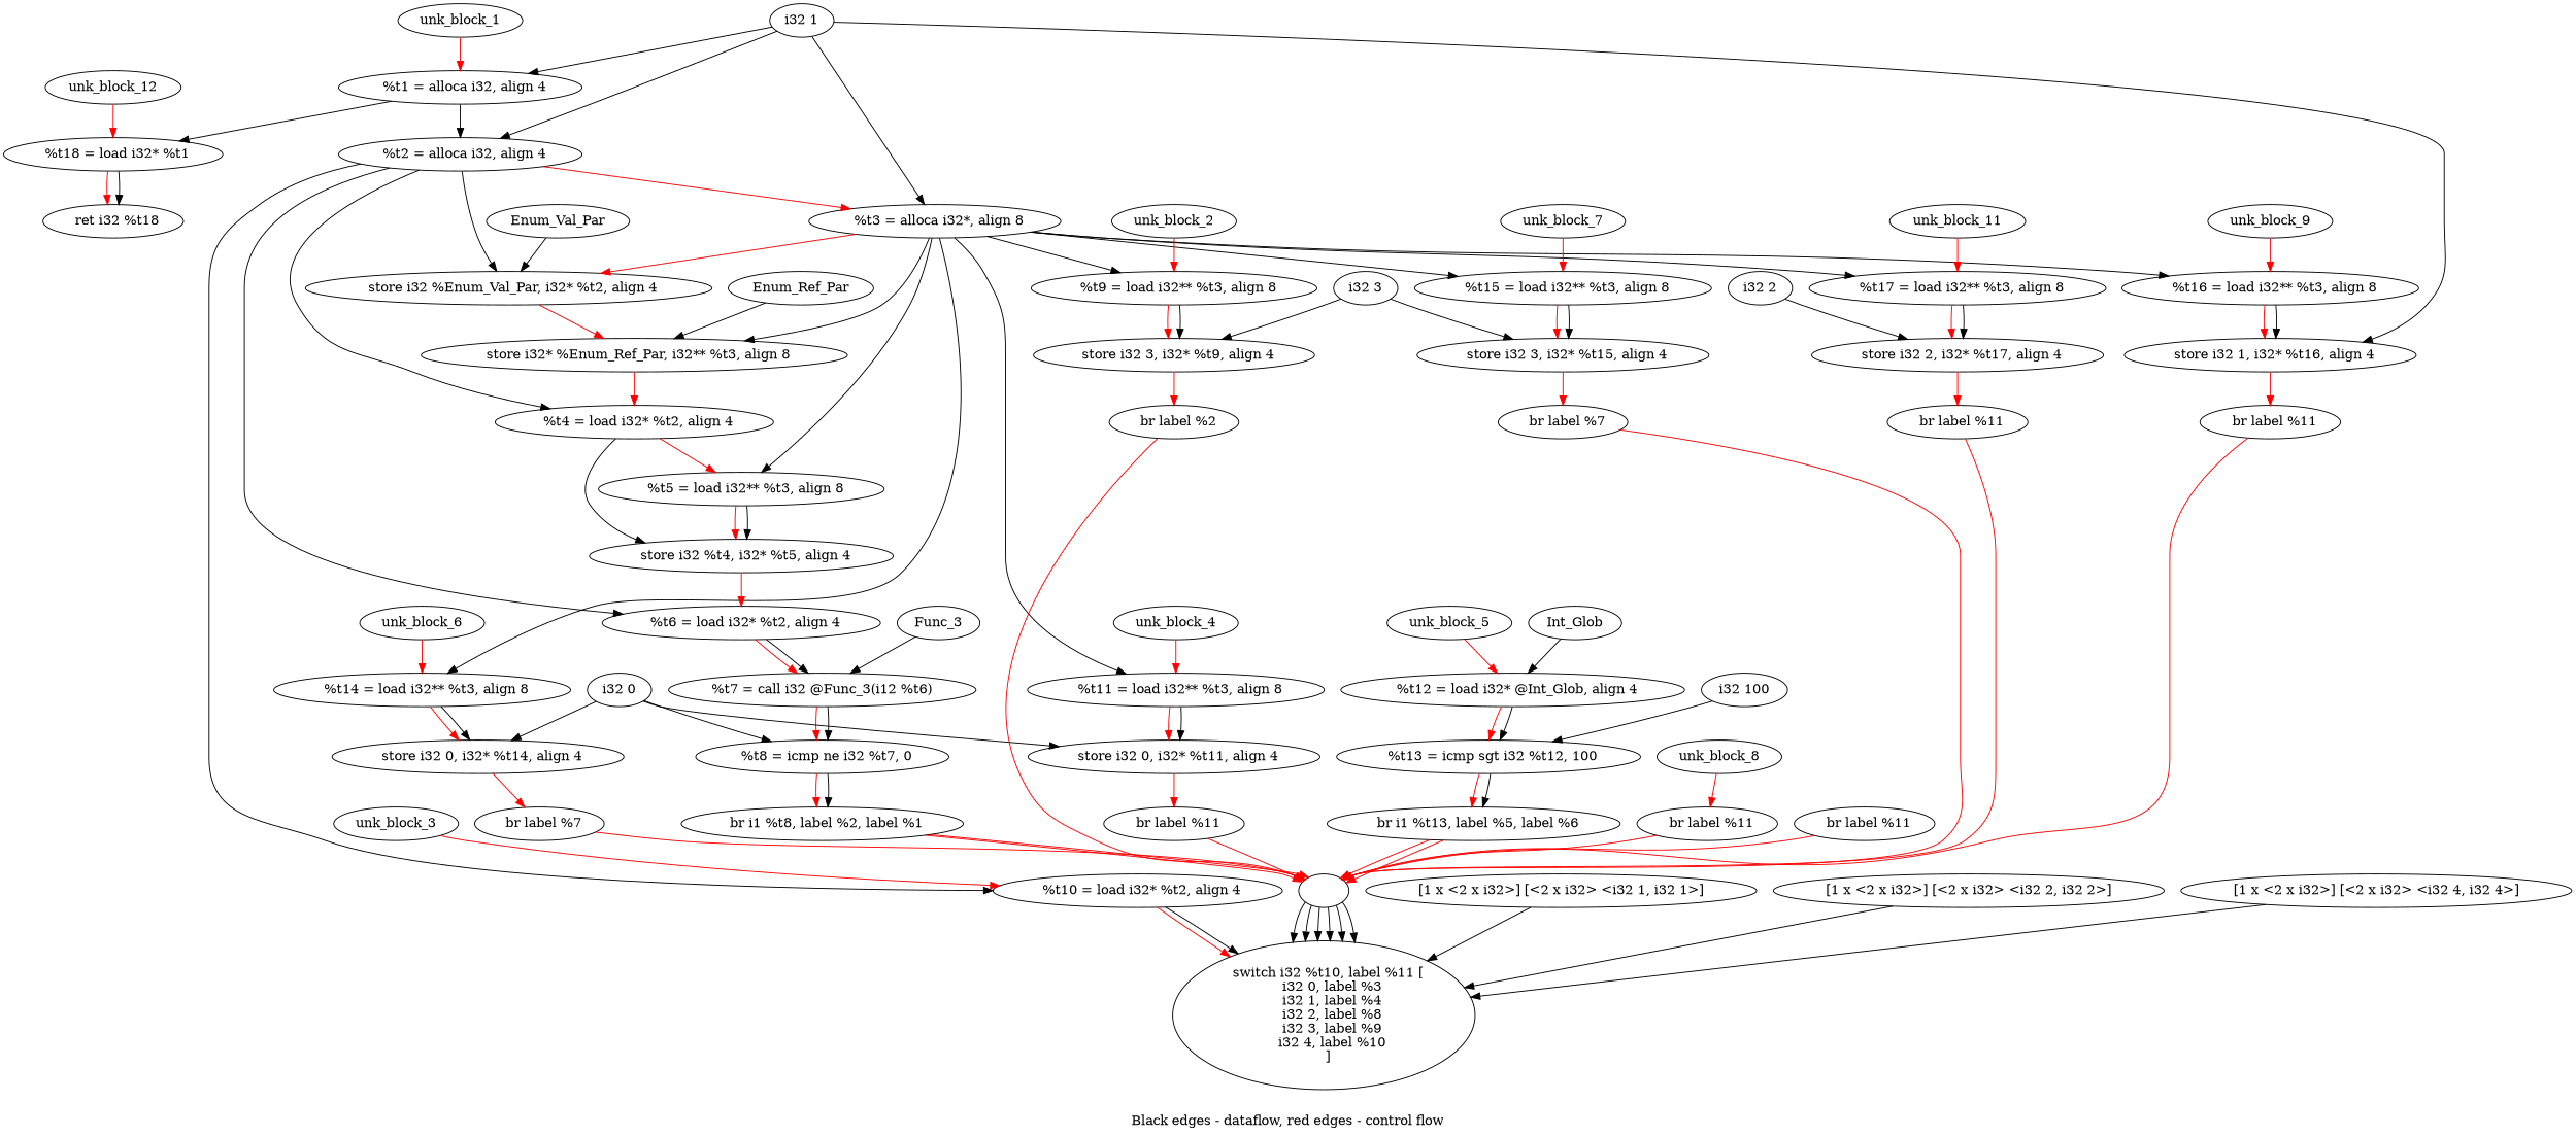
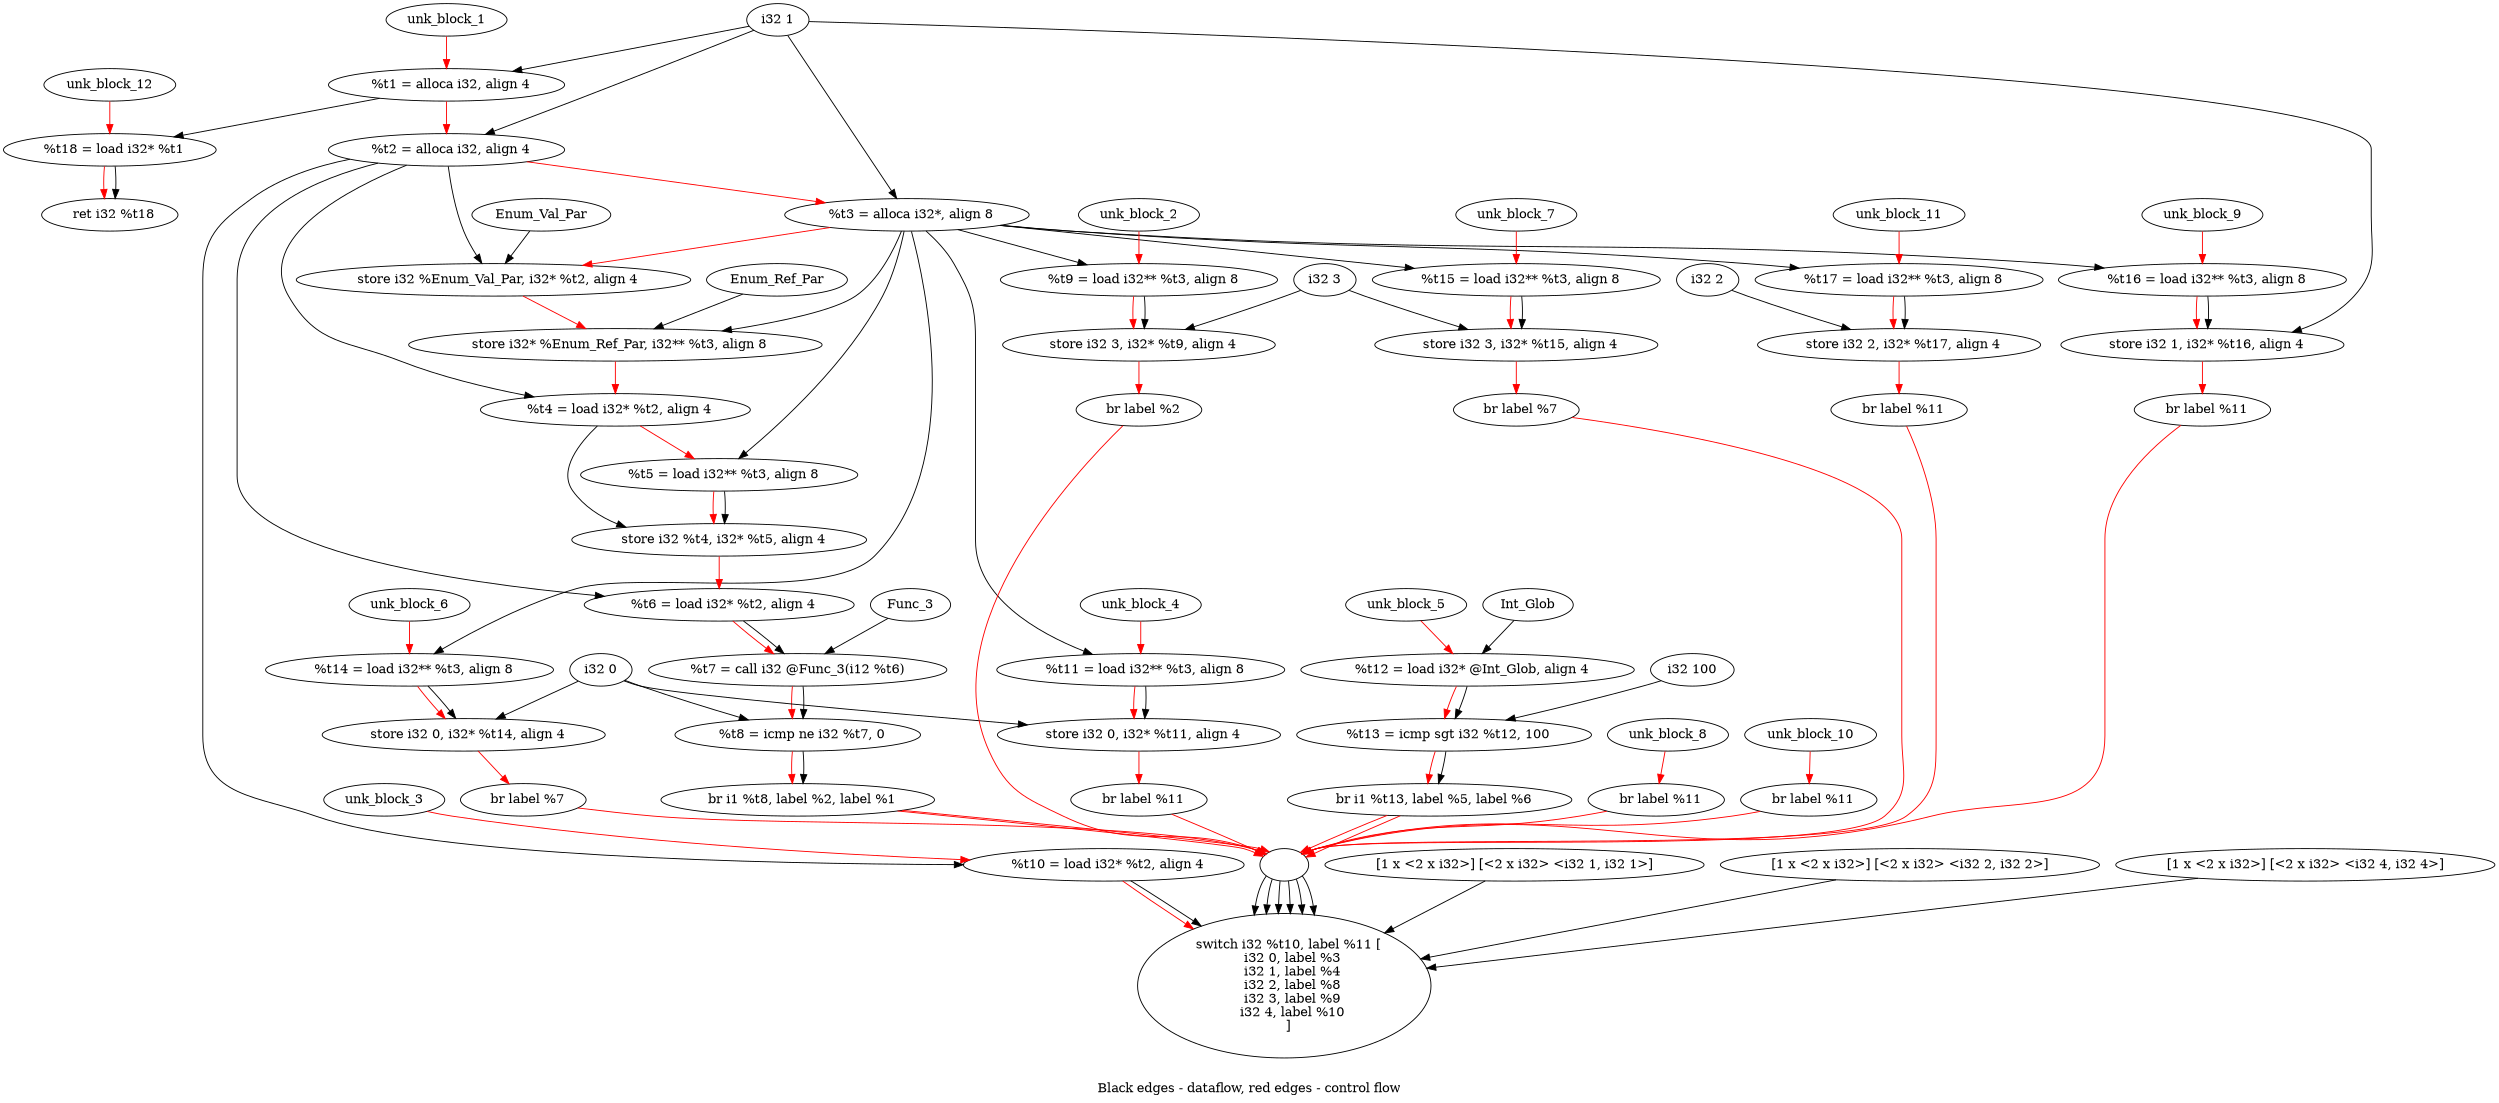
  digraph {
    compound=true
    label="Black edges - dataflow, red edges - control flow"
    n1 [label="  %t1 = alloca i32, align 4"]
    n2 [label="  %t2 = alloca i32, align 4"]
    n3 [label="  %t18 = load i32* %t1"]
    n4 [label="  %t3 = alloca i32*, align 8"]
    n5 [label="  store i32 %Enum_Val_Par, i32* %t2, align 4"]
    n6 [label="  %t4 = load i32* %t2, align 4"]
    n7 [label="  %t6 = load i32* %t2, align 4"]
    n8 [label="  %t10 = load i32* %t2, align 4"]
    n9 [label="  ret i32 %t18"]
    n10 [label="  store i32* %Enum_Ref_Par, i32** %t3, align 8"]
    n11 [label="  %t5 = load i32** %t3, align 8"]
    n12 [label="  %t9 = load i32** %t3, align 8"]
    n13 [label="  %t11 = load i32** %t3, align 8"]
    n14 [label="  %t14 = load i32** %t3, align 8"]
    n15 [label="  %t15 = load i32** %t3, align 8"]
    n16 [label="  %t16 = load i32** %t3, align 8"]
    n17 [label="  %t17 = load i32** %t3, align 8"]
    n18 [label="  store i32 %t4, i32* %t5, align 4"]
    n19 [label="%t7 = call i32 @Func_3(i12 %t6)"]
    n20 [label="  switch i32 %t10, label %11 [\n    i32 0, label %3\n    i32 1, label %4\n    i32 2, label %8\n    i32 3, label %9\n    i32 4, label %10\n  ]"]
    n21 [label="  store i32 3, i32* %t9, align 4"]
    n22 [label="  store i32 0, i32* %t11, align 4"]
    n23 [label="  store i32 0, i32* %t14, align 4"]
    n24 [label="  store i32 3, i32* %t15, align 4"]
    n25 [label="  store i32 1, i32* %t16, align 4"]
    n26 [label="  store i32 2, i32* %t17, align 4"]
    n27 [label="  %t8 = icmp ne i32 %t7, 0"]
    n28 [label="  br i1 %t8, label %2, label %1"]
    ""
    unk_block_1
    "i32 1"
    n32 [label="  br label %11"]
    Enum_Val_Par
    Enum_Ref_Par
    Func_3
    "i32 0"
    n37 [label="  br label %11"]
    n38 [label="  br label %7"]
    n39 [label="  br label %2"]
    unk_block_2
    "i32 3"
    n42 [label="  br label %7"]
    unk_block_3
    "[1 x <2 x i32>] [<2 x i32> <i32 1, i32 1>]"
    "[1 x <2 x i32>] [<2 x i32> <i32 2, i32 2>]"
    "[1 x <2 x i32>] [<2 x i32> <i32 4, i32 4>]"
    unk_block_4
    n48 [label="  %t12 = load i32* @Int_Glob, align 4"]
    n49 [label="  %t13 = icmp sgt i32 %t12, 100"]
    n50 [label="  br i1 %t13, label %5, label %6"]
    unk_block_5
    Int_Glob
    "i32 100"
    unk_block_6
    unk_block_7
    n56 [label="  br label %11"]
    unk_block_8
    unk_block_9
    n59 [label="  br label %11"]
+   unk_block_10
    n61 [label="  br label %11"]
    unk_block_11
    "i32 2"
    unk_block_12
-   n1 -> n2 [color=black weight=2]
+   n1 -> n2 [color=red weight=2]
    n1 -> n3
    n2 -> n4 [color=red weight=2]
    n2 -> n5
    n2 -> n6
    n2 -> n7
    n2 -> n8
    n3 -> n9 [color=red weight=2]
    n3 -> n9
    n4 -> n5 [color=red weight=2]
    n4 -> n10
    n4 -> n11
    n4 -> n12
    n4 -> n13
    n4 -> n14
    n4 -> n15
    n4 -> n16
    n4 -> n17
    n5 -> n10 [color=red weight=2]
    n6 -> n11 [color=red weight=2]
    n6 -> n18
    n7 -> n19 [color=red weight=2]
    n7 -> n19
    n8 -> n20 [color=red weight=2]
    n8 -> n20
    n10 -> n6 [color=red weight=2]
    n11 -> n18 [color=red weight=2]
    n11 -> n18
    n12 -> n21 [color=red weight=2]
    n12 -> n21
    n13 -> n22 [color=red weight=2]
    n13 -> n22
    n14 -> n23 [color=red weight=2]
    n14 -> n23
    n15 -> n24 [color=red weight=2]
    n15 -> n24
    n16 -> n25 [color=red weight=2]
    n16 -> n25
    n17 -> n26 [color=red weight=2]
    n17 -> n26
    n18 -> n7 [color=red weight=2]
    n19 -> n27 [color=red weight=2]
    n19 -> n27
    n21 -> n39 [color=red weight=2]
    n22 -> n37 [color=red weight=2]
    n23 -> n38 [color=red weight=2]
    n24 -> n42 [color=red weight=2]
    n25 -> n32 [color=red weight=2]
    n26 -> n61 [color=red weight=2]
    n27 -> n28 [color=red weight=2]
    n27 -> n28
    n28 -> "" [color=red]
    n28 -> "" [color=red]
    "" -> n20
    "" -> n20
    "" -> n20
    "" -> n20
    "" -> n20
    "" -> n20
    unk_block_1 -> n1 [color=red]
    "i32 1" -> n1
    "i32 1" -> n2
    "i32 1" -> n4
    "i32 1" -> n25
    n32 -> "" [color=red]
    Enum_Val_Par -> n5
    Enum_Ref_Par -> n10
    Func_3 -> n19
    "i32 0" -> n22
    "i32 0" -> n23
    "i32 0" -> n27
    n37 -> "" [color=red]
    n38 -> "" [color=red]
    n39 -> "" [color=red]
    unk_block_2 -> n12 [color=red]
    "i32 3" -> n21
    "i32 3" -> n24
    n42 -> "" [color=red]
    unk_block_3 -> n8 [color=red]
    "[1 x <2 x i32>] [<2 x i32> <i32 1, i32 1>]" -> n20
    "[1 x <2 x i32>] [<2 x i32> <i32 2, i32 2>]" -> n20
    "[1 x <2 x i32>] [<2 x i32> <i32 4, i32 4>]" -> n20
    unk_block_4 -> n13 [color=red]
    n48 -> n49 [color=red weight=2]
    n48 -> n49
    n49 -> n50 [color=red weight=2]
    n49 -> n50
    n50 -> "" [color=red]
    n50 -> "" [color=red]
    unk_block_5 -> n48 [color=red]
    Int_Glob -> n48
    "i32 100" -> n49
    unk_block_6 -> n14 [color=red]
    unk_block_7 -> n15 [color=red]
    n56 -> "" [color=red]
    unk_block_8 -> n56 [color=red]
    unk_block_9 -> n16 [color=red]
    n59 -> "" [color=red]
+   unk_block_10 -> n59 [color=red]
    n61 -> "" [color=red]
    unk_block_11 -> n17 [color=red]
    "i32 2" -> n26
    unk_block_12 -> n3 [color=red]
  }
